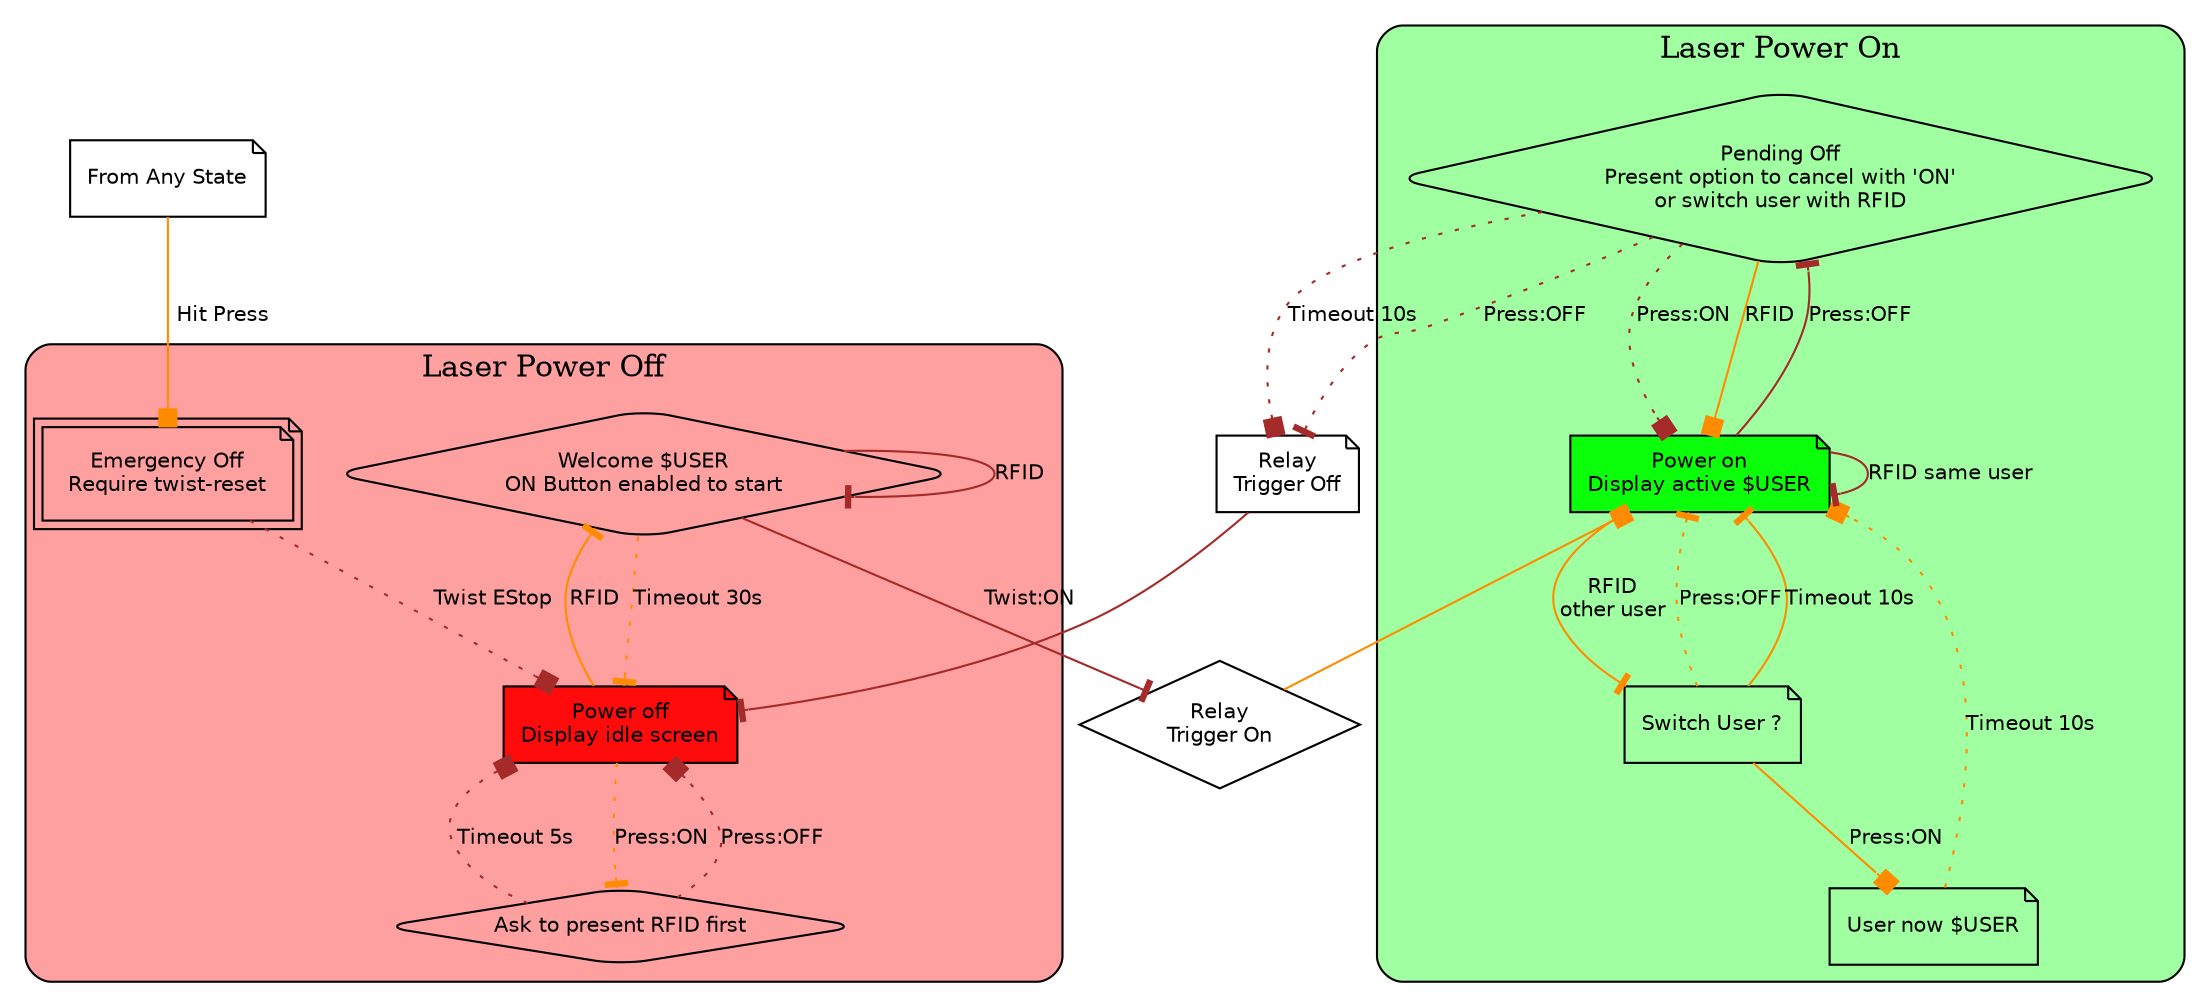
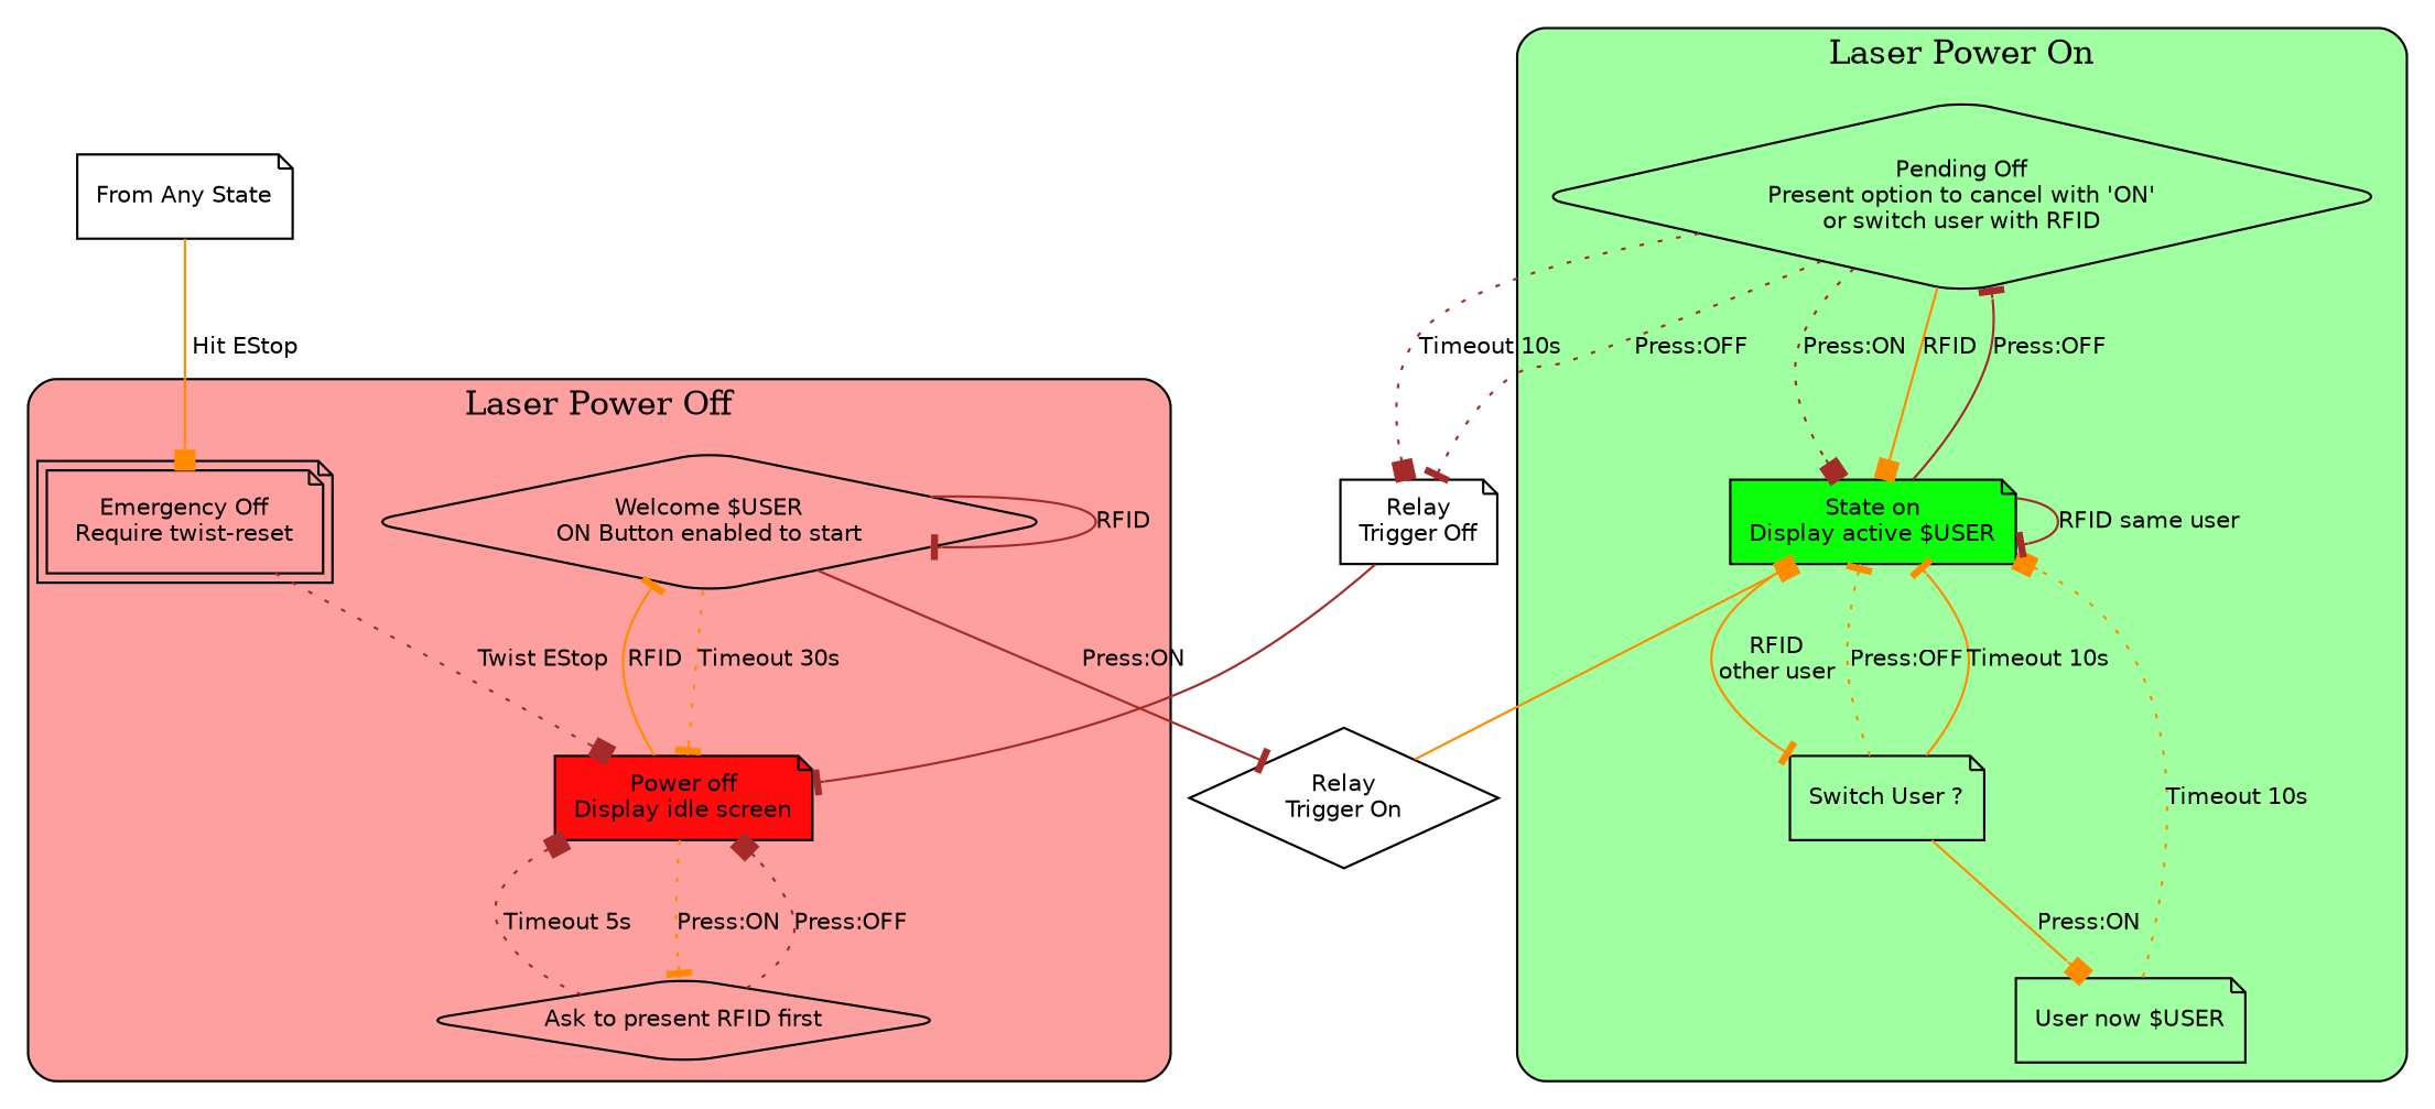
  digraph {
    compound=true
    node [fontname=Helvetica fontsize=10 shape=note style=rounded]
    edge [arrowhead=tee color=brown fontname=Helvetica fontsize=10 style=solid]
    n1 [label="Welcome $USER\nON Button enabled to start" shape=diamond]
    n2 [label="Ask to present RFID first" shape=diamond]
    n3 [label="Pending Off\nPresent option to cancel with 'ON'\nor switch user with RFID" shape=diamond]
    n4 [label="Emergency Off\nRequire twist-reset" peripheries=2]
    n5 [label="Switch User ?"]
    n6 [label="User now $USER"]
-   n7 [fillcolor="#0bff0b" label="Power on\nDisplay active $USER" style=filled]
+   n7 [fillcolor="#0bff0b" label="State on\nDisplay active $USER" style=filled]
    n8 [fillcolor="#ff0b0b" label="Power off\nDisplay idle screen" style=filled]
    n9 [label="Relay\nTrigger Off" sides=6 style=""]
    n10 [label="Relay\nTrigger On" shape=diamond sides=6 style=""]
    "From Any State" [style=""]
    subgraph sub_1 {
      n1
      n2
      n3
      n4
      n5
      n6
    }
    subgraph cluster_2 {
      bgcolor="#a0ffa0"
      label="Laser Power On"
      style=rounded
      n3
      n5
      n6
      n7
    }
    subgraph cluster_3 {
      bgcolor="#ffa0a0"
      label="Laser Power Off"
      style=rounded
      n1
      n2
      n4
      n8
    }
    subgraph sub_4 {
      n7
      n8
    }
    subgraph sub_5 {
      n9
      n10
    }
    n1 -> n1 [label=RFID]
    n1 -> n8 [color=darkorange label="Timeout 30s" style=dotted]
-   n1 -> n10 [label="Twist:ON"]
+   n1 -> n10 [label="Press:ON"]
    n2 -> n8 [arrowhead=box label="Press:OFF" style=dotted]
    n2 -> n8 [arrowhead=box label="Timeout 5s" style=dotted]
    n3 -> n7 [arrowhead=box label="Press:ON" style=dotted]
    n3 -> n7 [arrowhead=box color=darkorange label=RFID]
    n3 -> n9 [label="Press:OFF" style=dotted]
    n3 -> n9 [arrowhead=box label="Timeout 10s" style=dotted]
    n4 -> n8 [arrowhead=box label="Twist EStop" style=dotted]
    n5 -> n6 [arrowhead=box color=darkorange label="Press:ON"]
    n5 -> n7 [color=darkorange label="Press:OFF" style=dotted]
    n5 -> n7 [color=darkorange label="Timeout 10s"]
    n6 -> n7 [arrowhead=box color=darkorange label="Timeout 10s" style=dotted]
    n7 -> n3 [label="Press:OFF"]
    n7 -> n5 [color=darkorange label="RFID\nother user"]
    n7 -> n7 [label="RFID same user"]
    n8 -> n1 [color=darkorange label=RFID]
    n8 -> n2 [color=darkorange label="Press:ON" style=dotted]
    n9 -> n8
    n10 -> n7 [arrowhead=box color=darkorange]
-   "From Any State" -> n4 [arrowhead=box color=darkorange label=" Hit Press"]
+   "From Any State" -> n4 [arrowhead=box color=darkorange label=" Hit EStop"]
  }
